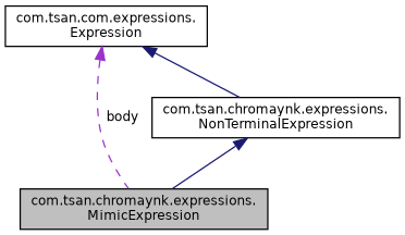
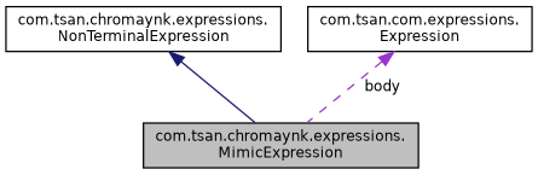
  digraph {
    rankdir=TB
    node [color=black fillcolor=white fontname=Helvetica fontsize=10 shape=record style=filled]
    edge [color=midnightblue dir=back fontname=Helvetica fontsize=10 labelfontname=Helvetica labelfontsize=10 style=solid]
    n1 [fillcolor=grey75 fontcolor=black height=0.2 label="com.tsan.chromaynk.expressions.\lMimicExpression" width=0.4]
    n2 [height=0.2 label="com.tsan.chromaynk.expressions.\lNonTerminalExpression" width=0.4]
    n3 [height=0.2 label="com.tsan.com.expressions.\lExpression" width=0.4]
    n2 -> n1
    n3 -> n1 [color=darkorchid3 label=" body" style=dashed]
-   n3 -> n2
  }
